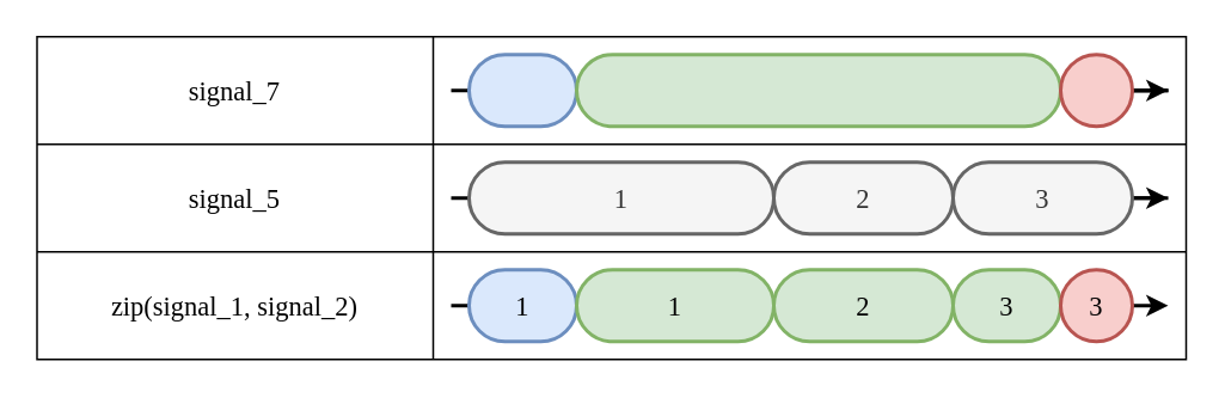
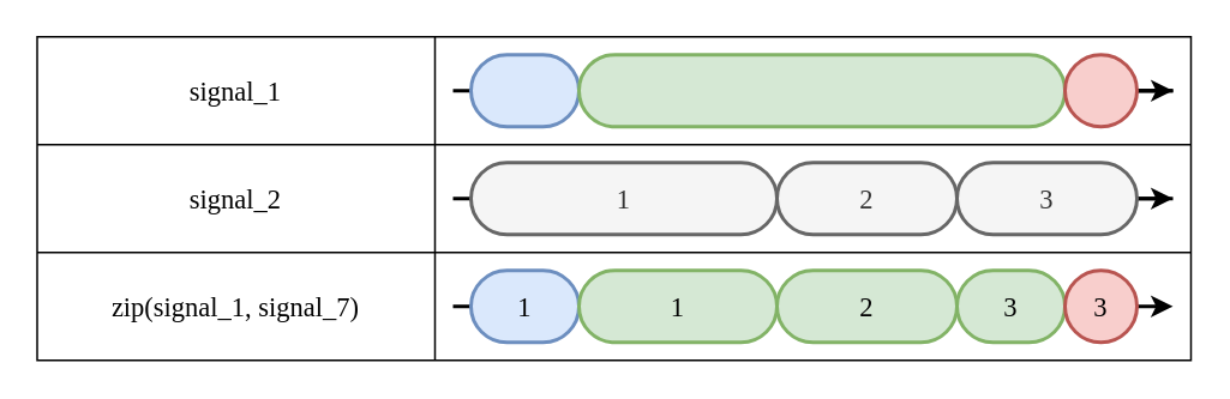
  <mxCell id="0" />
  <mxCell id="1" parent="0" />
  <mxCell id="2" value="" style="shape=table;startSize=0;container=1;collapsible=0;childLayout=tableLayout;fontSize=15;align=center;fontFamily=Lucida Console;strokeWidth=1;fillColor=none;" parent="1" vertex="1"><mxGeometry x="20" y="20" width="641" height="180" as="geometry" /></mxCell>
  <mxCell id="3" style="shape=tableRow;horizontal=0;startSize=0;swimlaneHead=0;swimlaneBody=0;strokeColor=inherit;top=0;left=0;bottom=0;right=0;collapsible=0;dropTarget=0;fillColor=none;points=[[0,0.5],[1,0.5]];portConstraint=eastwest;fontSize=15;fontFamily=Lucida Console;strokeWidth=2;" parent="2" vertex="1"><mxGeometry width="641" height="60" as="geometry" /></mxCell>
- <mxCell id="4" value="signal_7" style="shape=partialRectangle;html=1;whiteSpace=wrap;connectable=0;strokeColor=inherit;overflow=hidden;fillColor=none;top=0;left=0;bottom=0;right=0;pointerEvents=1;fontSize=15;fontFamily=Lucida Console;align=center;strokeWidth=2;" parent="3" vertex="1"><mxGeometry width="221" height="60" as="geometry"><mxRectangle width="221" height="60" as="alternateBounds" /></mxGeometry></mxCell>
+ <mxCell id="4" value="signal_1" style="shape=partialRectangle;html=1;whiteSpace=wrap;connectable=0;strokeColor=inherit;overflow=hidden;fillColor=none;top=0;left=0;bottom=0;right=0;pointerEvents=1;fontSize=15;fontFamily=Lucida Console;align=center;strokeWidth=2;" parent="3" vertex="1"><mxGeometry width="221" height="60" as="geometry"><mxRectangle width="221" height="60" as="alternateBounds" /></mxGeometry></mxCell>
  <mxCell id="5" style="shape=partialRectangle;html=1;whiteSpace=wrap;connectable=0;strokeColor=inherit;overflow=hidden;fillColor=none;top=0;left=0;bottom=0;right=0;pointerEvents=1;fontSize=15;fontFamily=Lucida Console;align=center;strokeWidth=2;" parent="3" vertex="1"><mxGeometry x="221" width="420" height="60" as="geometry"><mxRectangle width="420" height="60" as="alternateBounds" /></mxGeometry></mxCell>
  <mxCell id="6" value="" style="shape=tableRow;horizontal=0;startSize=0;swimlaneHead=0;swimlaneBody=0;strokeColor=inherit;top=0;left=0;bottom=0;right=0;collapsible=0;dropTarget=0;fillColor=none;points=[[0,0.5],[1,0.5]];portConstraint=eastwest;fontSize=15;fontFamily=Lucida Console;strokeWidth=2;" parent="2" vertex="1"><mxGeometry y="60" width="641" height="60" as="geometry" /></mxCell>
- <mxCell id="7" value="signal_5" style="shape=partialRectangle;html=1;whiteSpace=wrap;connectable=0;strokeColor=inherit;overflow=hidden;fillColor=none;top=0;left=0;bottom=0;right=0;pointerEvents=1;fontSize=15;fontFamily=Lucida Console;align=center;strokeWidth=2;" parent="6" vertex="1"><mxGeometry width="221" height="60" as="geometry"><mxRectangle width="221" height="60" as="alternateBounds" /></mxGeometry></mxCell>
+ <mxCell id="7" value="signal_2" style="shape=partialRectangle;html=1;whiteSpace=wrap;connectable=0;strokeColor=inherit;overflow=hidden;fillColor=none;top=0;left=0;bottom=0;right=0;pointerEvents=1;fontSize=15;fontFamily=Lucida Console;align=center;strokeWidth=2;" parent="6" vertex="1"><mxGeometry width="221" height="60" as="geometry"><mxRectangle width="221" height="60" as="alternateBounds" /></mxGeometry></mxCell>
  <mxCell id="8" value="" style="shape=partialRectangle;html=1;whiteSpace=wrap;connectable=0;strokeColor=inherit;overflow=hidden;fillColor=none;top=0;left=0;bottom=0;right=0;pointerEvents=1;fontSize=15;fontFamily=Lucida Console;align=center;strokeWidth=2;" parent="6" vertex="1"><mxGeometry x="221" width="420" height="60" as="geometry"><mxRectangle width="420" height="60" as="alternateBounds" /></mxGeometry></mxCell>
  <mxCell id="9" value="" style="shape=tableRow;horizontal=0;startSize=0;swimlaneHead=0;swimlaneBody=0;strokeColor=inherit;top=0;left=0;bottom=0;right=0;collapsible=0;dropTarget=0;fillColor=none;points=[[0,0.5],[1,0.5]];portConstraint=eastwest;fontSize=15;fontFamily=Lucida Console;strokeWidth=2;" parent="2" vertex="1"><mxGeometry y="120" width="641" height="60" as="geometry" /></mxCell>
- <mxCell id="10" value="zip(signal_1,&amp;nbsp;signal_2)" style="shape=partialRectangle;html=1;whiteSpace=wrap;connectable=0;strokeColor=inherit;overflow=hidden;fillColor=none;top=0;left=0;bottom=0;right=0;pointerEvents=1;fontSize=15;fontFamily=Lucida Console;align=center;strokeWidth=2;" parent="9" vertex="1"><mxGeometry width="221" height="60" as="geometry"><mxRectangle width="221" height="60" as="alternateBounds" /></mxGeometry></mxCell>
+ <mxCell id="10" value="zip(signal_1,&amp;nbsp;signal_7)" style="shape=partialRectangle;html=1;whiteSpace=wrap;connectable=0;strokeColor=inherit;overflow=hidden;fillColor=none;top=0;left=0;bottom=0;right=0;pointerEvents=1;fontSize=15;fontFamily=Lucida Console;align=center;strokeWidth=2;" parent="9" vertex="1"><mxGeometry width="221" height="60" as="geometry"><mxRectangle width="221" height="60" as="alternateBounds" /></mxGeometry></mxCell>
  <mxCell id="11" value="" style="shape=partialRectangle;html=1;whiteSpace=wrap;connectable=0;strokeColor=inherit;overflow=hidden;fillColor=none;top=0;left=0;bottom=0;right=0;pointerEvents=1;fontSize=15;fontFamily=Lucida Console;align=center;strokeWidth=2;" parent="9" vertex="1"><mxGeometry x="221" width="420" height="60" as="geometry"><mxRectangle width="420" height="60" as="alternateBounds" /></mxGeometry></mxCell>
  <mxCell id="12" value="" style="group;fontFamily=Lucida Console;fontSize=15;strokeWidth=2;" parent="1" vertex="1" connectable="0"><mxGeometry x="251" y="150" width="400" height="40" as="geometry" /></mxCell>
  <mxCell id="13" value="" style="endArrow=classic;html=1;rounded=0;endFill=1;fontFamily=Lucida Console;fontSize=15;strokeWidth=2;" parent="12" edge="1"><mxGeometry width="50" height="50" relative="1" as="geometry"><mxPoint x="380" y="20" as="sourcePoint" /><mxPoint x="400" y="20" as="targetPoint" /></mxGeometry></mxCell>
  <mxCell id="14" value="" style="endArrow=none;html=1;rounded=0;endFill=0;fontFamily=Lucida Console;fontSize=15;strokeWidth=2;" parent="12" edge="1"><mxGeometry width="50" height="50" relative="1" as="geometry"><mxPoint y="20" as="sourcePoint" /><mxPoint x="124" y="20" as="targetPoint" /></mxGeometry></mxCell>
  <mxCell id="15" value="" style="endArrow=none;html=1;rounded=0;endFill=0;fontFamily=Lucida Console;fontSize=15;strokeWidth=2;" parent="12" edge="1"><mxGeometry width="50" height="50" relative="1" as="geometry"><mxPoint x="164" y="20" as="sourcePoint" /><mxPoint x="270" y="20" as="targetPoint" /></mxGeometry></mxCell>
  <mxCell id="16" value="" style="endArrow=none;html=1;rounded=0;endFill=0;fontFamily=Lucida Console;fontSize=15;strokeWidth=2;" parent="12" edge="1"><mxGeometry width="50" height="50" relative="1" as="geometry"><mxPoint x="270" y="20" as="sourcePoint" /><mxPoint x="340" y="20" as="targetPoint" /></mxGeometry></mxCell>
  <mxCell id="17" value="1" style="rounded=1;whiteSpace=wrap;html=1;arcSize=50;fillColor=#dae8fc;strokeColor=#6c8ebf;strokeWidth=2;fontFamily=Lucida Console;fontSize=15;" vertex="1" parent="12"><mxGeometry x="10" width="60" height="40" as="geometry" /></mxCell>
  <mxCell id="18" value="1" style="rounded=1;whiteSpace=wrap;html=1;arcSize=50;fillColor=#d5e8d4;strokeColor=#82b366;strokeWidth=2;fontFamily=Lucida Console;fontSize=15;" vertex="1" parent="12"><mxGeometry x="70" width="110" height="40" as="geometry" /></mxCell>
  <mxCell id="19" value="2" style="rounded=1;whiteSpace=wrap;html=1;arcSize=50;fillColor=#d5e8d4;strokeColor=#82b366;strokeWidth=2;fontFamily=Lucida Console;fontSize=15;" vertex="1" parent="12"><mxGeometry x="180" width="100" height="40" as="geometry" /></mxCell>
  <mxCell id="20" value="3" style="rounded=1;whiteSpace=wrap;html=1;arcSize=50;fillColor=#d5e8d4;strokeColor=#82b366;strokeWidth=2;fontFamily=Lucida Console;fontSize=15;" vertex="1" parent="12"><mxGeometry x="280" width="60" height="40" as="geometry" /></mxCell>
  <mxCell id="21" value="3" style="rounded=1;whiteSpace=wrap;html=1;arcSize=50;fillColor=#f8cecc;strokeColor=#b85450;strokeWidth=2;fontFamily=Lucida Console;fontSize=15;" vertex="1" parent="12"><mxGeometry x="340" width="40" height="40" as="geometry" /></mxCell>
  <mxCell id="22" value="" style="group;fontFamily=Lucida Console;fontSize=15;strokeWidth=2;" parent="1" vertex="1" connectable="0"><mxGeometry x="251" y="90" width="400" height="40" as="geometry" /></mxCell>
  <mxCell id="23" value="" style="endArrow=classic;html=1;rounded=0;fontFamily=Lucida Console;fontSize=15;strokeWidth=2;" parent="22" edge="1"><mxGeometry width="50" height="50" relative="1" as="geometry"><mxPoint x="270.0" y="20" as="sourcePoint" /><mxPoint x="400" y="20" as="targetPoint" /></mxGeometry></mxCell>
  <mxCell id="24" value="" style="endArrow=none;html=1;rounded=0;endFill=0;fontFamily=Lucida Console;fontSize=15;strokeWidth=2;" parent="22" edge="1"><mxGeometry width="50" height="50" relative="1" as="geometry"><mxPoint y="20" as="sourcePoint" /><mxPoint x="124" y="20" as="targetPoint" /></mxGeometry></mxCell>
  <mxCell id="25" value="" style="endArrow=none;html=1;rounded=0;endFill=0;fontFamily=Lucida Console;fontSize=15;strokeWidth=2;" parent="22" edge="1"><mxGeometry width="50" height="50" relative="1" as="geometry"><mxPoint x="164" y="20" as="sourcePoint" /><mxPoint x="400" y="20" as="targetPoint" /></mxGeometry></mxCell>
  <mxCell id="26" value="" style="endArrow=none;html=1;rounded=0;endFill=0;fontFamily=Lucida Console;fontSize=15;strokeWidth=2;" parent="22" edge="1"><mxGeometry width="50" height="50" relative="1" as="geometry"><mxPoint x="220" y="20" as="sourcePoint" /><mxPoint x="270" y="20" as="targetPoint" /></mxGeometry></mxCell>
  <mxCell id="27" value="1" style="rounded=1;whiteSpace=wrap;html=1;arcSize=50;fillColor=#f5f5f5;strokeColor=#666666;strokeWidth=2;fontFamily=Lucida Console;fontSize=15;fontColor=#333333;" vertex="1" parent="22"><mxGeometry x="10" width="170" height="40" as="geometry" /></mxCell>
  <mxCell id="28" value="2" style="rounded=1;whiteSpace=wrap;html=1;arcSize=50;fillColor=#f5f5f5;strokeColor=#666666;strokeWidth=2;fontFamily=Lucida Console;fontSize=15;fontColor=#333333;" vertex="1" parent="22"><mxGeometry x="180" width="100" height="40" as="geometry" /></mxCell>
  <mxCell id="29" value="3" style="rounded=1;whiteSpace=wrap;html=1;arcSize=50;fillColor=#f5f5f5;strokeColor=#666666;strokeWidth=2;fontFamily=Lucida Console;fontSize=15;fontColor=#333333;" vertex="1" parent="22"><mxGeometry x="280" width="100" height="40" as="geometry" /></mxCell>
  <mxCell id="30" value="" style="group;fontFamily=Lucida Console;fontSize=15;strokeWidth=2;" parent="1" vertex="1" connectable="0"><mxGeometry x="251" y="30" width="400" height="40" as="geometry" /></mxCell>
  <mxCell id="31" value="" style="endArrow=classic;html=1;rounded=0;fontFamily=Lucida Console;fontSize=15;strokeWidth=2;" parent="30" edge="1"><mxGeometry width="50" height="50" relative="1" as="geometry"><mxPoint x="380" y="20" as="sourcePoint" /><mxPoint x="400" y="20" as="targetPoint" /></mxGeometry></mxCell>
  <mxCell id="32" value="" style="endArrow=none;html=1;rounded=0;endFill=0;fontFamily=Lucida Console;fontSize=15;strokeWidth=2;" parent="30" edge="1"><mxGeometry width="50" height="50" relative="1" as="geometry"><mxPoint y="20" as="sourcePoint" /><mxPoint x="10" y="20" as="targetPoint" /></mxGeometry></mxCell>
  <mxCell id="33" value="" style="endArrow=none;html=1;rounded=0;endFill=0;fontFamily=Lucida Console;fontSize=15;strokeWidth=2;" parent="30" edge="1"><mxGeometry width="50" height="50" relative="1" as="geometry"><mxPoint x="50" y="20" as="sourcePoint" /><mxPoint x="400" y="20" as="targetPoint" /></mxGeometry></mxCell>
  <mxCell id="34" value="" style="endArrow=none;html=1;rounded=0;endFill=0;fontFamily=Lucida Console;fontSize=15;strokeWidth=2;" parent="30" edge="1"><mxGeometry width="50" height="50" relative="1" as="geometry"><mxPoint x="110" y="20" as="sourcePoint" /><mxPoint x="400" y="20" as="targetPoint" /></mxGeometry></mxCell>
  <mxCell id="35" value="" style="rounded=1;whiteSpace=wrap;html=1;arcSize=50;fillColor=#dae8fc;strokeColor=#6c8ebf;strokeWidth=2;fontFamily=Lucida Console;fontSize=15;" vertex="1" parent="30"><mxGeometry x="10" width="60" height="40" as="geometry" /></mxCell>
  <mxCell id="36" value="" style="rounded=1;whiteSpace=wrap;html=1;arcSize=50;fillColor=#d5e8d4;strokeColor=#82b366;strokeWidth=2;fontFamily=Lucida Console;fontSize=15;" vertex="1" parent="30"><mxGeometry x="70" width="270" height="40" as="geometry" /></mxCell>
  <mxCell id="37" value="" style="rounded=1;whiteSpace=wrap;html=1;arcSize=50;fillColor=#f8cecc;strokeColor=#b85450;strokeWidth=2;fontFamily=Lucida Console;fontSize=15;" vertex="1" parent="30"><mxGeometry x="340" width="40" height="40" as="geometry" /></mxCell>
